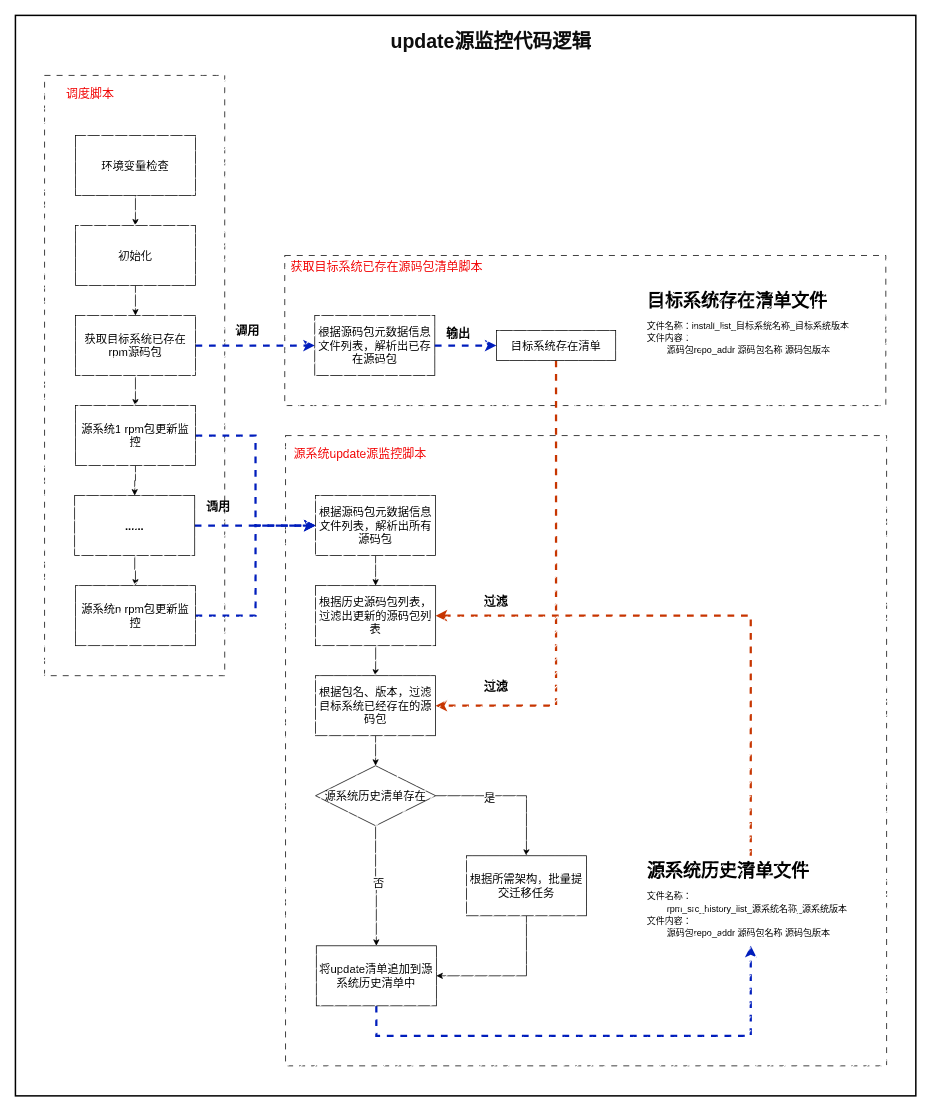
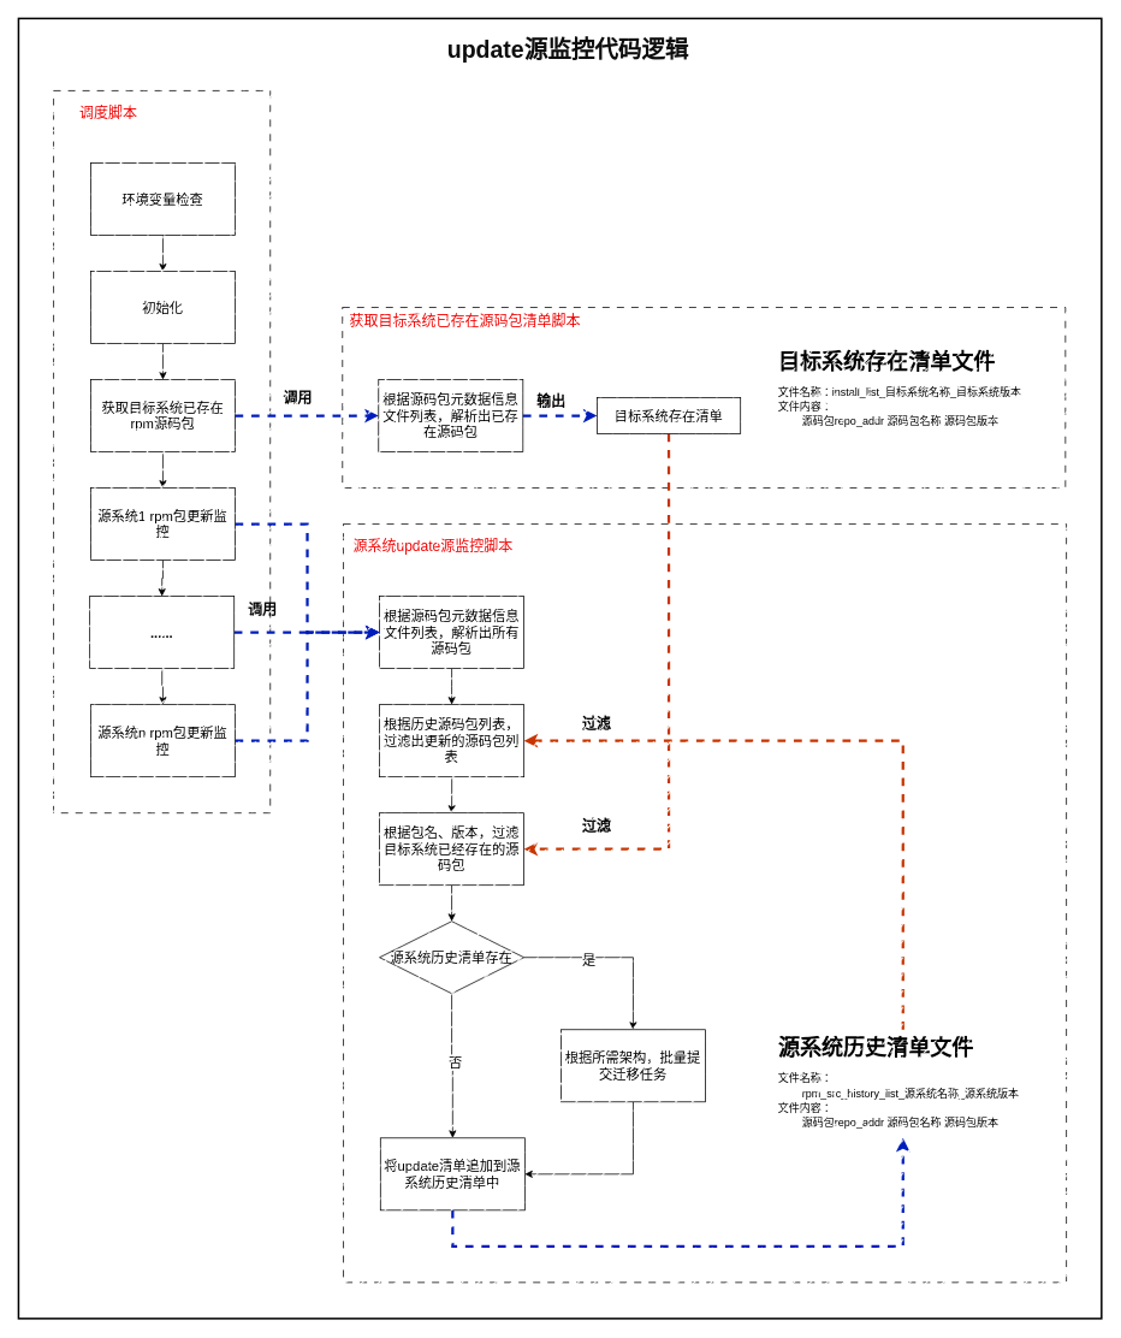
  <mxCell id="0" />
  <mxCell id="1" parent="0" />
  <mxCell id="2" value="" style="rounded=0;whiteSpace=wrap;html=1;fillStyle=dashed;dashed=1;dashPattern=8 8;" parent="1" vertex="1"><mxGeometry x="380" y="580" width="801.05" height="840" as="geometry" /></mxCell>
  <mxCell id="3" value="" style="rounded=0;whiteSpace=wrap;html=1;fillStyle=dashed;dashed=1;dashPattern=8 8;" parent="1" vertex="1"><mxGeometry x="378.95" y="340" width="801.05" height="200" as="geometry" /></mxCell>
  <mxCell id="4" value="" style="rounded=0;whiteSpace=wrap;html=1;fillStyle=dashed;dashed=1;dashPattern=8 8;" parent="1" vertex="1"><mxGeometry x="58.85" y="100" width="240.1" height="800" as="geometry" /></mxCell>
  <mxCell id="5" style="edgeStyle=orthogonalEdgeStyle;rounded=0;orthogonalLoop=1;jettySize=auto;html=1;" parent="1" source="6" target="8" edge="1"><mxGeometry relative="1" as="geometry" /></mxCell>
  <mxCell id="6" value="环境变量检查" style="rounded=0;whiteSpace=wrap;html=1;fontSize=15;" parent="1" vertex="1"><mxGeometry x="99.95" y="180" width="160" height="80" as="geometry" /></mxCell>
  <mxCell id="7" style="edgeStyle=orthogonalEdgeStyle;rounded=0;orthogonalLoop=1;jettySize=auto;html=1;" parent="1" source="8" target="11" edge="1"><mxGeometry relative="1" as="geometry" /></mxCell>
  <mxCell id="8" value="初始化" style="rounded=0;whiteSpace=wrap;html=1;fontSize=15;" parent="1" vertex="1"><mxGeometry x="99.95" y="300" width="160" height="80" as="geometry" /></mxCell>
  <mxCell id="9" style="edgeStyle=orthogonalEdgeStyle;rounded=0;orthogonalLoop=1;jettySize=auto;html=1;entryX=0;entryY=0.5;entryDx=0;entryDy=0;dashed=1;strokeColor=#001DBC;strokeWidth=3;align=center;verticalAlign=middle;fontFamily=Helvetica;fontSize=11;fontColor=default;labelBackgroundColor=default;endArrow=classic;fillColor=#0050ef;" parent="1" source="11" target="20" edge="1"><mxGeometry relative="1" as="geometry" /></mxCell>
  <mxCell id="10" style="edgeStyle=orthogonalEdgeStyle;rounded=0;orthogonalLoop=1;jettySize=auto;html=1;entryX=0.5;entryY=0;entryDx=0;entryDy=0;" parent="1" source="11" target="14" edge="1"><mxGeometry relative="1" as="geometry" /></mxCell>
  <mxCell id="11" value="获取目标系统已存在rpm源码包" style="rounded=0;whiteSpace=wrap;html=1;fontSize=15;" parent="1" vertex="1"><mxGeometry x="99.95" y="420" width="160" height="80" as="geometry" /></mxCell>
  <mxCell id="12" style="edgeStyle=orthogonalEdgeStyle;rounded=0;orthogonalLoop=1;jettySize=auto;html=1;entryX=0.5;entryY=0;entryDx=0;entryDy=0;" parent="1" source="14" target="17" edge="1"><mxGeometry relative="1" as="geometry" /></mxCell>
  <mxCell id="13" style="edgeStyle=orthogonalEdgeStyle;rounded=0;orthogonalLoop=1;jettySize=auto;html=1;entryX=0;entryY=0.5;entryDx=0;entryDy=0;dashed=1;strokeColor=#001DBC;strokeWidth=3;align=center;verticalAlign=middle;fontFamily=Helvetica;fontSize=11;fontColor=default;labelBackgroundColor=default;endArrow=classic;fillColor=#0050ef;" parent="1" source="14" target="22" edge="1"><mxGeometry relative="1" as="geometry" /></mxCell>
  <mxCell id="14" value="源系统1 rpm包更新监控" style="rounded=0;whiteSpace=wrap;html=1;fontSize=15;" parent="1" vertex="1"><mxGeometry x="99.95" y="540" width="160" height="80" as="geometry" /></mxCell>
  <mxCell id="15" style="edgeStyle=orthogonalEdgeStyle;rounded=0;orthogonalLoop=1;jettySize=auto;html=1;entryX=0.5;entryY=0;entryDx=0;entryDy=0;" parent="1" source="17" target="19" edge="1"><mxGeometry relative="1" as="geometry" /></mxCell>
  <mxCell id="16" style="edgeStyle=orthogonalEdgeStyle;rounded=0;orthogonalLoop=1;jettySize=auto;html=1;entryX=0;entryY=0.5;entryDx=0;entryDy=0;dashed=1;strokeColor=#001DBC;strokeWidth=3;align=center;verticalAlign=middle;fontFamily=Helvetica;fontSize=11;fontColor=default;labelBackgroundColor=default;endArrow=classic;fillColor=#0050ef;" parent="1" source="17" target="22" edge="1"><mxGeometry relative="1" as="geometry" /></mxCell>
  <mxCell id="17" value="......" style="rounded=0;whiteSpace=wrap;html=1;fontSize=15;fontStyle=1" parent="1" vertex="1"><mxGeometry x="98.95" y="660" width="160" height="80" as="geometry" /></mxCell>
  <mxCell id="18" style="edgeStyle=orthogonalEdgeStyle;rounded=0;orthogonalLoop=1;jettySize=auto;html=1;entryX=0;entryY=0.5;entryDx=0;entryDy=0;dashed=1;strokeColor=#001DBC;strokeWidth=3;align=center;verticalAlign=middle;fontFamily=Helvetica;fontSize=11;fontColor=default;labelBackgroundColor=default;endArrow=classic;fillColor=#0050ef;" parent="1" source="19" target="22" edge="1"><mxGeometry relative="1" as="geometry" /></mxCell>
  <mxCell id="19" value="源系统n rpm包更新监控" style="rounded=0;whiteSpace=wrap;html=1;fontSize=15;" parent="1" vertex="1"><mxGeometry x="99.95" y="780" width="160" height="80" as="geometry" /></mxCell>
  <mxCell id="20" value="根据源码包元数据信息文件列表，解析出已存在源码包" style="rounded=0;whiteSpace=wrap;html=1;fontSize=15;" parent="1" vertex="1"><mxGeometry x="418.95" y="420" width="160" height="80" as="geometry" /></mxCell>
  <mxCell id="21" style="edgeStyle=orthogonalEdgeStyle;rounded=0;orthogonalLoop=1;jettySize=auto;html=1;entryX=0.5;entryY=0;entryDx=0;entryDy=0;" parent="1" source="22" target="24" edge="1"><mxGeometry relative="1" as="geometry" /></mxCell>
  <mxCell id="22" value="根据源码包元数据信息文件列表，解析出所有源码包" style="rounded=0;whiteSpace=wrap;html=1;fontSize=15;" parent="1" vertex="1"><mxGeometry x="420" y="660" width="160" height="80" as="geometry" /></mxCell>
  <mxCell id="23" style="edgeStyle=orthogonalEdgeStyle;rounded=0;orthogonalLoop=1;jettySize=auto;html=1;entryX=0.5;entryY=0;entryDx=0;entryDy=0;" parent="1" source="24" target="26" edge="1"><mxGeometry relative="1" as="geometry" /></mxCell>
  <mxCell id="24" value="根据历史源码包列表，过滤出更新的源码包列表" style="rounded=0;whiteSpace=wrap;html=1;fontSize=15;" parent="1" vertex="1"><mxGeometry x="420.05" y="780" width="160" height="80" as="geometry" /></mxCell>
  <mxCell id="25" style="edgeStyle=orthogonalEdgeStyle;rounded=0;orthogonalLoop=1;jettySize=auto;html=1;entryX=0.5;entryY=0;entryDx=0;entryDy=0;" parent="1" source="26" target="31" edge="1"><mxGeometry relative="1" as="geometry" /></mxCell>
  <mxCell id="26" value="根据包名、版本，过滤目标系统已经存在的源码包" style="rounded=0;whiteSpace=wrap;html=1;fontSize=15;" parent="1" vertex="1"><mxGeometry x="420" y="900" width="160" height="80" as="geometry" /></mxCell>
  <mxCell id="27" style="edgeStyle=orthogonalEdgeStyle;rounded=0;orthogonalLoop=1;jettySize=auto;html=1;entryX=0.5;entryY=0;entryDx=0;entryDy=0;fontSize=15;" parent="1" source="31" target="33" edge="1"><mxGeometry relative="1" as="geometry" /></mxCell>
  <mxCell id="28" value="否" style="edgeLabel;html=1;align=center;verticalAlign=middle;resizable=0;points=[];fontSize=15;" parent="27" vertex="1" connectable="0"><mxGeometry x="-0.064" y="3" relative="1" as="geometry"><mxPoint as="offset" /></mxGeometry></mxCell>
  <mxCell id="29" style="edgeStyle=orthogonalEdgeStyle;rounded=0;orthogonalLoop=1;jettySize=auto;html=1;entryX=0.5;entryY=0;entryDx=0;entryDy=0;fontSize=15;" parent="1" source="31" target="35" edge="1"><mxGeometry relative="1" as="geometry" /></mxCell>
  <mxCell id="30" value="是" style="edgeLabel;html=1;align=center;verticalAlign=middle;resizable=0;points=[];fontSize=15;" parent="29" vertex="1" connectable="0"><mxGeometry x="-0.291" y="-2" relative="1" as="geometry"><mxPoint as="offset" /></mxGeometry></mxCell>
  <mxCell id="31" value="源系统历史清单存在" style="rhombus;whiteSpace=wrap;html=1;fontSize=15;" parent="1" vertex="1"><mxGeometry x="420" y="1020" width="160" height="80" as="geometry" /></mxCell>
  <mxCell id="32" style="edgeStyle=orthogonalEdgeStyle;rounded=0;orthogonalLoop=1;jettySize=auto;html=1;entryX=0.5;entryY=1;entryDx=0;entryDy=0;exitX=0.5;exitY=1;exitDx=0;exitDy=0;dashed=1;strokeColor=#001DBC;strokeWidth=3;align=center;verticalAlign=middle;fontFamily=Helvetica;fontSize=11;fontColor=default;labelBackgroundColor=default;endArrow=classic;fillColor=#0050ef;" parent="1" source="33" target="44" edge="1"><mxGeometry relative="1" as="geometry"><Array as="points"><mxPoint x="501" y="1380" /><mxPoint x="1000" y="1380" /></Array></mxGeometry></mxCell>
  <mxCell id="33" value="将update清单追加到源系统历史清单中" style="rounded=0;whiteSpace=wrap;html=1;fontSize=15;" parent="1" vertex="1"><mxGeometry x="421" y="1260" width="160" height="80" as="geometry" /></mxCell>
  <mxCell id="34" style="edgeStyle=orthogonalEdgeStyle;rounded=0;orthogonalLoop=1;jettySize=auto;html=1;entryX=1;entryY=0.5;entryDx=0;entryDy=0;exitX=0.5;exitY=1;exitDx=0;exitDy=0;fontSize=15;" parent="1" source="35" target="33" edge="1"><mxGeometry relative="1" as="geometry" /></mxCell>
  <mxCell id="35" value="根据所需架构，批量提交迁移任务" style="rounded=0;whiteSpace=wrap;html=1;fontSize=15;" parent="1" vertex="1"><mxGeometry x="621.05" y="1140" width="160" height="80" as="geometry" /></mxCell>
  <mxCell id="36" value="调用" style="text;html=1;align=center;verticalAlign=middle;resizable=0;points=[];autosize=1;strokeColor=none;fillColor=none;fontSize=16;fontStyle=1" parent="1" vertex="1"><mxGeometry x="298.95" y="425" width="60" height="30" as="geometry" /></mxCell>
  <mxCell id="37" value="调用" style="text;html=1;align=center;verticalAlign=middle;resizable=0;points=[];autosize=1;strokeColor=none;fillColor=none;fontSize=16;fontStyle=1" parent="1" vertex="1"><mxGeometry x="259.95" y="660" width="60" height="30" as="geometry" /></mxCell>
  <mxCell id="38" style="edgeStyle=orthogonalEdgeStyle;rounded=0;orthogonalLoop=1;jettySize=auto;html=1;entryX=0;entryY=0.5;entryDx=0;entryDy=0;dashed=1;strokeColor=#001DBC;strokeWidth=3;align=center;verticalAlign=middle;fontFamily=Helvetica;fontSize=11;fontColor=default;labelBackgroundColor=default;endArrow=classic;fillColor=#0050ef;exitX=1;exitY=0.5;exitDx=0;exitDy=0;" parent="1" source="20" target="40" edge="1"><mxGeometry relative="1" as="geometry"><mxPoint x="675" y="460" as="sourcePoint" /></mxGeometry></mxCell>
  <mxCell id="39" style="edgeStyle=orthogonalEdgeStyle;rounded=0;orthogonalLoop=1;jettySize=auto;html=1;entryX=1;entryY=0.5;entryDx=0;entryDy=0;exitX=0.5;exitY=1;exitDx=0;exitDy=0;dashed=1;strokeColor=#C73500;strokeWidth=3;align=center;verticalAlign=middle;fontFamily=Helvetica;fontSize=11;fontColor=default;labelBackgroundColor=default;endArrow=classic;fillColor=#fa6800;" parent="1" source="40" target="26" edge="1"><mxGeometry relative="1" as="geometry" /></mxCell>
  <mxCell id="40" value="目标系统存在清单" style="rounded=0;whiteSpace=wrap;html=1;fontSize=15;" parent="1" vertex="1"><mxGeometry x="661" y="440" width="159" height="40" as="geometry" /></mxCell>
  <mxCell id="41" value="输出" style="text;html=1;align=center;verticalAlign=middle;resizable=0;points=[];autosize=1;strokeColor=none;fillColor=none;fontSize=16;fontStyle=1" parent="1" vertex="1"><mxGeometry x="580" y="430" width="60" height="30" as="geometry" /></mxCell>
  <mxCell id="42" value="&lt;h1 style=&quot;margin-top: 0px;&quot;&gt;目标系统存在清单文件&lt;/h1&gt;&lt;p style=&quot;line-height: 40%;&quot;&gt;文件名称：install_list_目标系统名称_目标系统版本&lt;/p&gt;&lt;p style=&quot;line-height: 40%;&quot;&gt;文件内容：&lt;/p&gt;&lt;p style=&quot;line-height: 40%;&quot;&gt;&lt;span style=&quot;white-space: pre;&quot;&gt;&#09;&lt;/span&gt;源码包repo_addr 源码包名称 源码包版本&lt;br&gt;&lt;/p&gt;" style="text;html=1;whiteSpace=wrap;overflow=hidden;rounded=0;" parent="1" vertex="1"><mxGeometry x="860" y="380" width="280" height="110" as="geometry" /></mxCell>
  <mxCell id="43" style="edgeStyle=orthogonalEdgeStyle;rounded=0;orthogonalLoop=1;jettySize=auto;html=1;entryX=1;entryY=0.5;entryDx=0;entryDy=0;exitX=0.5;exitY=0;exitDx=0;exitDy=0;dashed=1;strokeColor=#C73500;strokeWidth=3;align=center;verticalAlign=middle;fontFamily=Helvetica;fontSize=11;fontColor=default;labelBackgroundColor=default;endArrow=classic;fillColor=#fa6800;" parent="1" source="44" target="24" edge="1"><mxGeometry relative="1" as="geometry" /></mxCell>
  <mxCell id="44" value="&lt;h1 style=&quot;margin-top: 0px;&quot;&gt;源系统历史清单文件&lt;/h1&gt;&lt;p style=&quot;line-height: 40%;&quot;&gt;文件名称：&lt;/p&gt;&lt;p style=&quot;line-height: 40%;&quot;&gt;&lt;span style=&quot;white-space: pre;&quot;&gt;&#09;&lt;/span&gt;rpm_src_history_list_源系统名称_源系统版本&lt;/p&gt;&lt;p style=&quot;line-height: 40%;&quot;&gt;文件内容：&lt;/p&gt;&lt;p style=&quot;line-height: 40%;&quot;&gt;&lt;span style=&quot;white-space: pre;&quot;&gt;&#09;&lt;/span&gt;源码包repo_addr 源码包名称 源码包版本&lt;br&gt;&lt;/p&gt;" style="text;html=1;whiteSpace=wrap;overflow=hidden;rounded=0;" parent="1" vertex="1"><mxGeometry x="860" y="1140" width="280" height="120" as="geometry" /></mxCell>
  <mxCell id="45" value="过滤" style="text;html=1;align=center;verticalAlign=middle;resizable=0;points=[];autosize=1;strokeColor=none;fillColor=none;fontSize=16;fontStyle=1" parent="1" vertex="1"><mxGeometry x="630" y="900" width="60" height="30" as="geometry" /></mxCell>
  <mxCell id="46" value="过滤" style="text;html=1;align=center;verticalAlign=middle;resizable=0;points=[];autosize=1;strokeColor=none;fillColor=none;fontSize=16;fontStyle=1" parent="1" vertex="1"><mxGeometry x="629.95" y="786" width="60" height="30" as="geometry" /></mxCell>
  <mxCell id="47" value="获取目标系统已存在源码包清单脚本" style="text;html=1;align=center;verticalAlign=middle;whiteSpace=wrap;rounded=0;fontSize=16;fontColor=#f20202;" parent="1" vertex="1"><mxGeometry x="380" y="340" width="270" height="30" as="geometry" /></mxCell>
  <mxCell id="48" value="调度脚本" style="text;html=1;align=center;verticalAlign=middle;whiteSpace=wrap;rounded=0;fontSize=16;fontColor=#f20202;" parent="1" vertex="1"><mxGeometry x="70" y="110" width="100" height="30" as="geometry" /></mxCell>
  <mxCell id="49" value="源系统update源监控脚本" style="text;html=1;align=center;verticalAlign=middle;whiteSpace=wrap;rounded=0;fontSize=16;fontColor=#f20202;" parent="1" vertex="1"><mxGeometry x="389" y="590" width="181" height="30" as="geometry" /></mxCell>
  <mxCell id="50" value="" style="rounded=0;whiteSpace=wrap;html=1;fillStyle=dashed;strokeWidth=2;" parent="1" vertex="1"><mxGeometry x="20" y="20" width="1200" height="1440" as="geometry" /></mxCell>
- <mxCell id="51" value="update源监控代码逻辑" style="text;html=1;align=center;verticalAlign=middle;whiteSpace=wrap;rounded=0;fontSize=26;fontColor=#0d0d0d;fontStyle=1" parent="1" vertex="1"><mxGeometry x="443.95" y="40" width="420" height="30" as="geometry" /></mxCell>
+ <mxCell id="51" value="update源监控代码逻辑" style="text;html=1;align=center;verticalAlign=middle;whiteSpace=wrap;rounded=0;fontSize=26;fontColor=#0d0d0d;fontStyle=1" parent="1" vertex="1"><mxGeometry x="418.95" y="40" width="420" height="30" as="geometry" /></mxCell>
